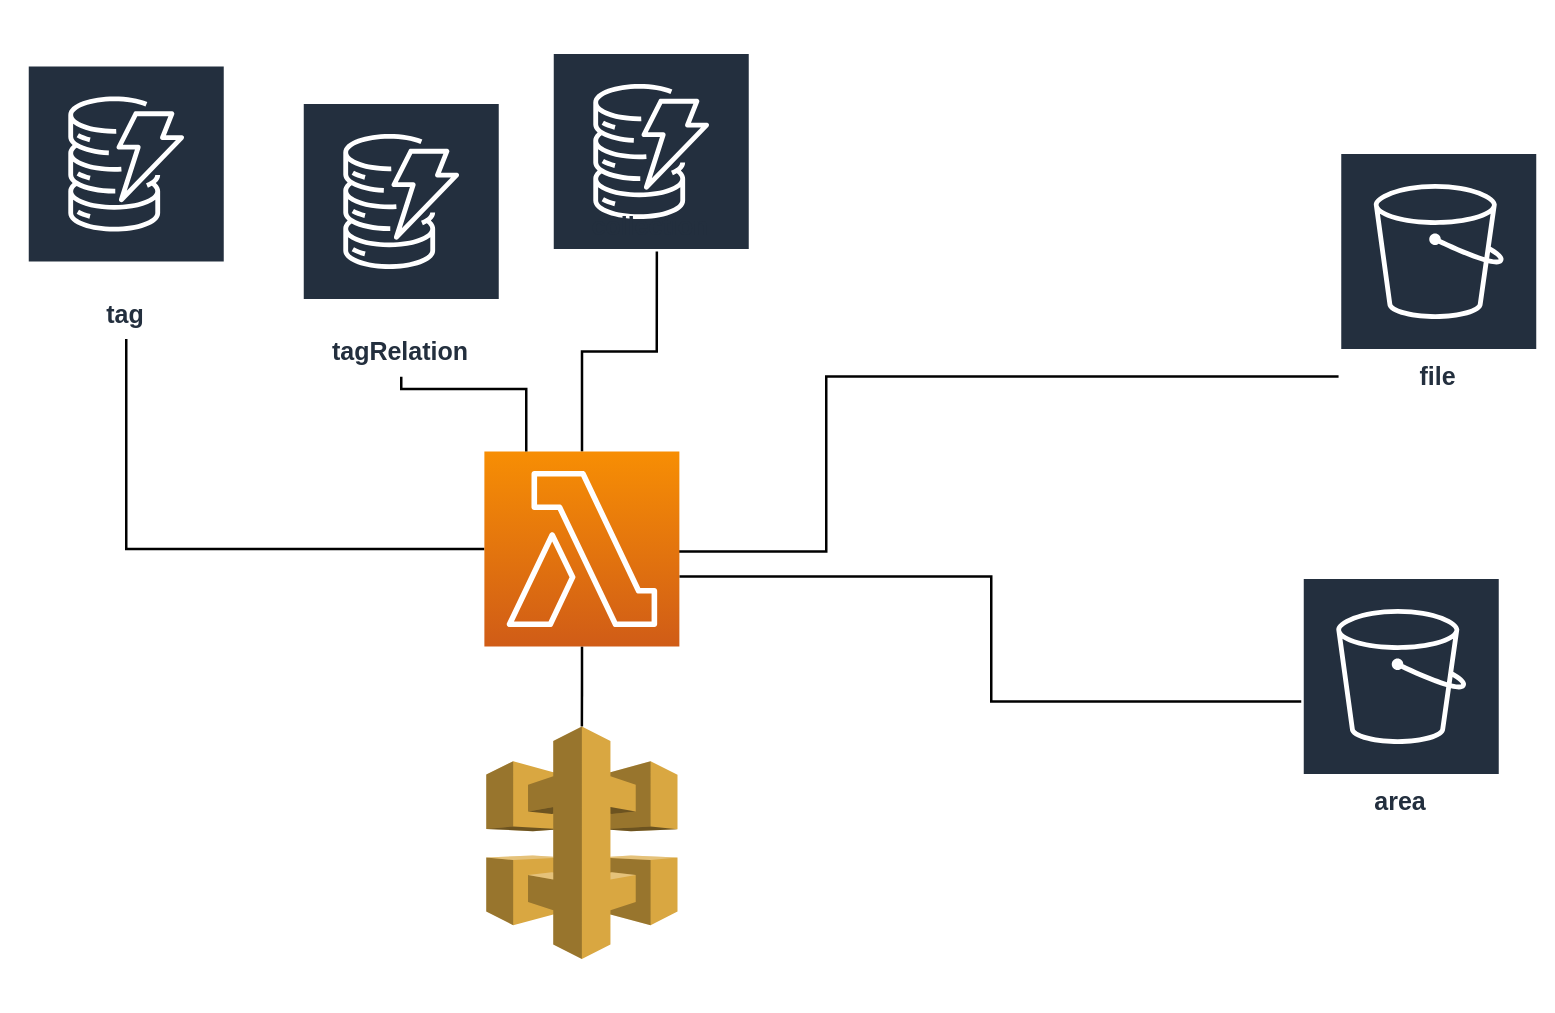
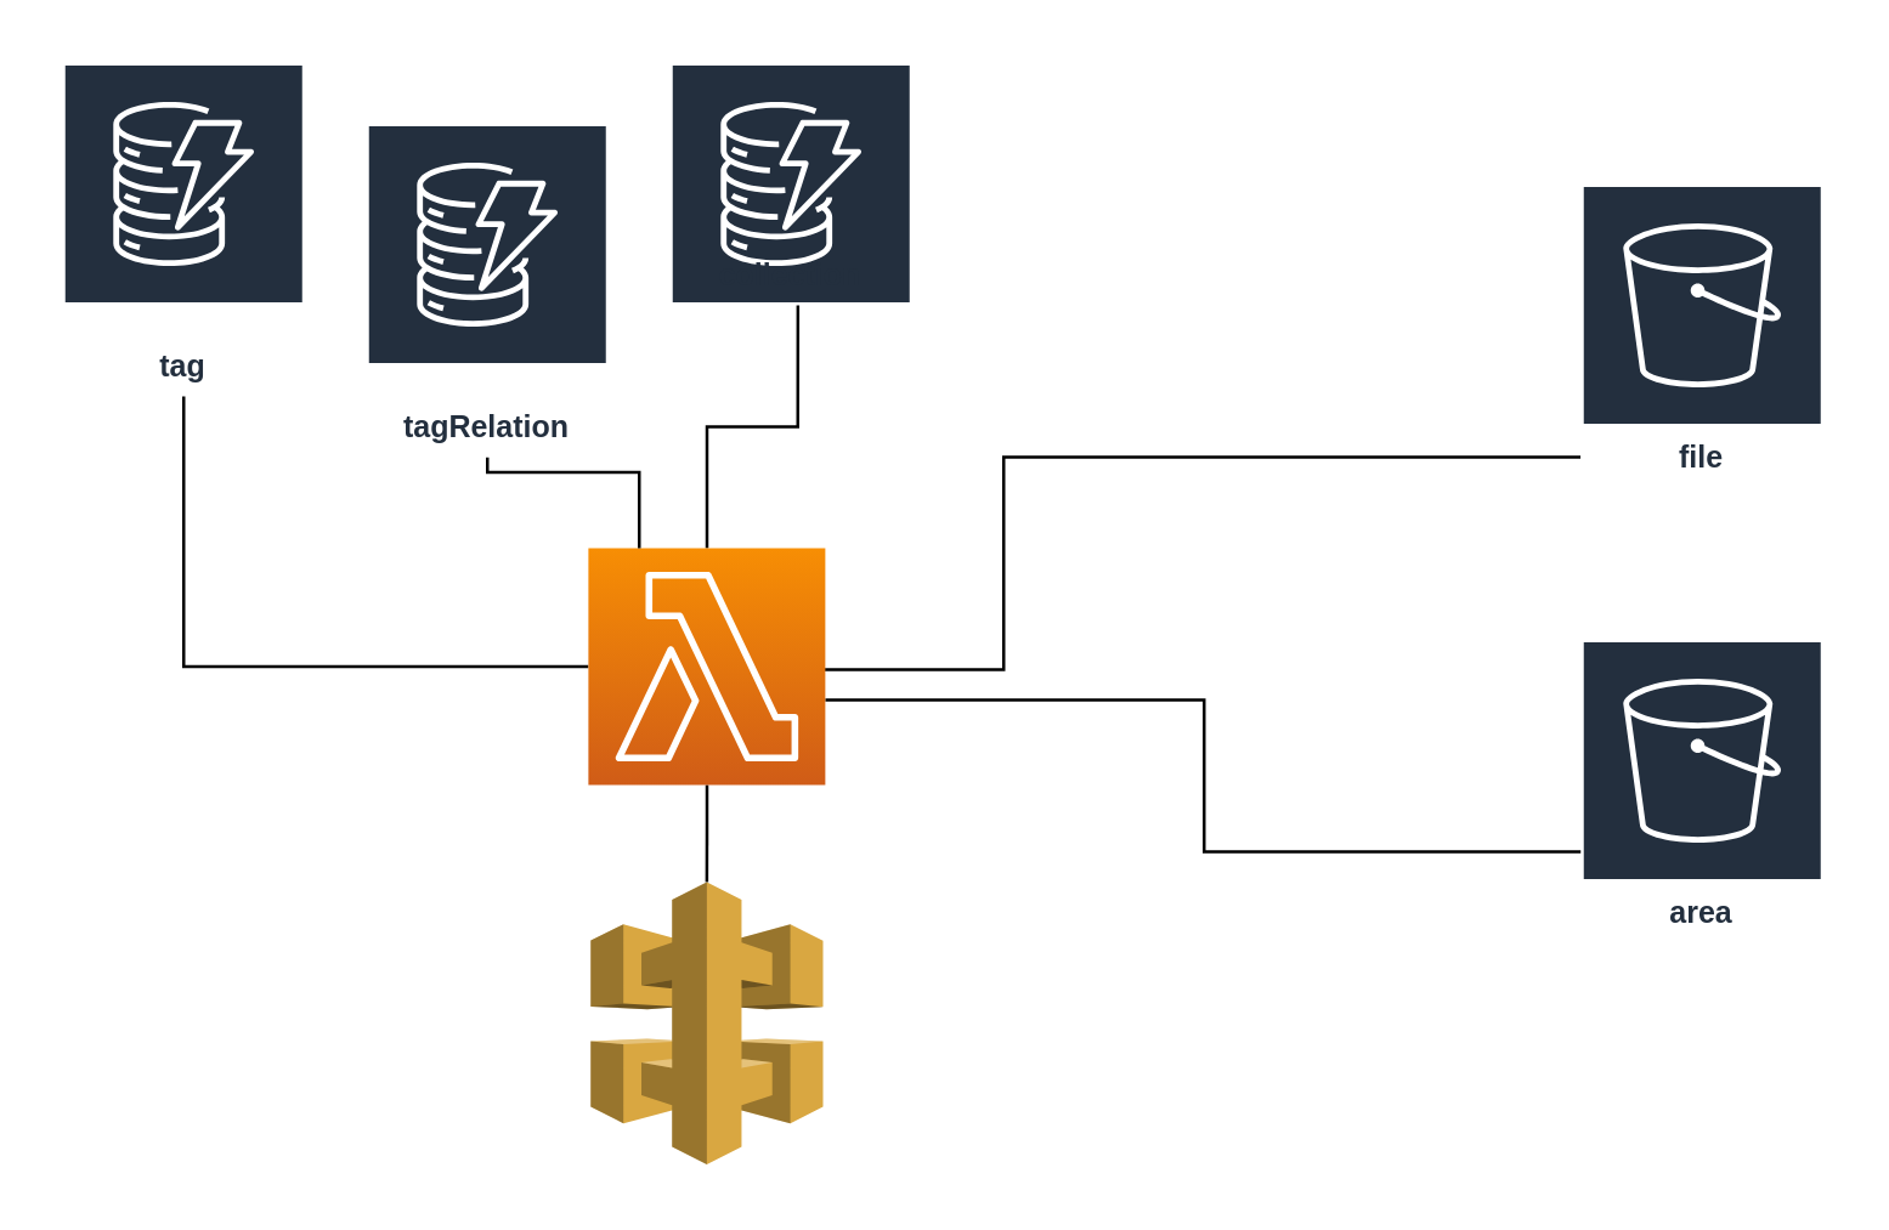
  <mxCell id="0" />
  <mxCell id="1" parent="0" />
  <mxCell id="2" style="edgeStyle=orthogonalEdgeStyle;rounded=0;orthogonalLoop=1;jettySize=auto;html=1;strokeColor=#000000;endArrow=none;endFill=0;" edge="1" parent="1" source="3"><mxGeometry relative="1" as="geometry"><mxPoint x="270" y="220" as="targetPoint" /><Array as="points"><mxPoint x="330" y="150" /><mxPoint x="330" y="220" /></Array></mxGeometry></mxCell>
- <mxCell id="3" value="file" style="outlineConnect=0;fontColor=#232F3E;gradientColor=none;strokeColor=#ffffff;fillColor=#232F3E;dashed=0;verticalLabelPosition=middle;verticalAlign=bottom;align=center;html=1;whiteSpace=wrap;fontSize=10;fontStyle=1;spacing=3;shape=mxgraph.aws4.productIcon;prIcon=mxgraph.aws4.s3;" vertex="1" parent="1"><mxGeometry x="535" y="60" width="80" height="100" as="geometry" /></mxCell>
- <mxCell id="4" value="area" style="outlineConnect=0;fontColor=#232F3E;gradientColor=none;strokeColor=#ffffff;fillColor=#232F3E;dashed=0;verticalLabelPosition=middle;verticalAlign=bottom;align=center;html=1;whiteSpace=wrap;fontSize=10;fontStyle=1;spacing=3;shape=mxgraph.aws4.productIcon;prIcon=mxgraph.aws4.s3;" vertex="1" parent="1"><mxGeometry x="520" y="230" width="80" height="100" as="geometry" /></mxCell>
- <mxCell id="5" value="tag" style="outlineConnect=0;fontColor=#232F3E;gradientColor=none;strokeColor=#ffffff;fillColor=#232F3E;dashed=0;verticalLabelPosition=middle;verticalAlign=bottom;align=center;html=1;whiteSpace=wrap;fontSize=10;fontStyle=1;spacing=3;shape=mxgraph.aws4.productIcon;prIcon=mxgraph.aws4.dynamodb;" vertex="1" parent="1"><mxGeometry x="10" y="25" width="80" height="110" as="geometry" /></mxCell>
+ <mxCell id="3" value="file" style="outlineConnect=0;fontColor=#232F3E;gradientColor=none;strokeColor=#ffffff;fillColor=#232F3E;dashed=0;verticalLabelPosition=middle;verticalAlign=bottom;align=center;html=1;whiteSpace=wrap;fontSize=10;fontStyle=1;spacing=3;shape=mxgraph.aws4.productIcon;prIcon=mxgraph.aws4.s3;" vertex="1" parent="1"><mxGeometry x="520" y="60" width="80" height="100" as="geometry" /></mxCell>
+ <mxCell id="4" value="area" style="outlineConnect=0;fontColor=#232F3E;gradientColor=none;strokeColor=#ffffff;fillColor=#232F3E;dashed=0;verticalLabelPosition=middle;verticalAlign=bottom;align=center;html=1;whiteSpace=wrap;fontSize=10;fontStyle=1;spacing=3;shape=mxgraph.aws4.productIcon;prIcon=mxgraph.aws4.s3;" vertex="1" parent="1"><mxGeometry x="520" y="210" width="80" height="100" as="geometry" /></mxCell>
+ <mxCell id="5" value="tag" style="outlineConnect=0;fontColor=#232F3E;gradientColor=none;strokeColor=#ffffff;fillColor=#232F3E;dashed=0;verticalLabelPosition=middle;verticalAlign=bottom;align=center;html=1;whiteSpace=wrap;fontSize=10;fontStyle=1;spacing=3;shape=mxgraph.aws4.productIcon;prIcon=mxgraph.aws4.dynamodb;" vertex="1" parent="1"><mxGeometry x="20" y="20" width="80" height="110" as="geometry" /></mxCell>
  <mxCell id="6" value="collection" style="outlineConnect=0;fontColor=#232F3E;gradientColor=none;strokeColor=#ffffff;fillColor=#232F3E;dashed=0;verticalLabelPosition=middle;verticalAlign=bottom;align=center;html=1;whiteSpace=wrap;fontSize=10;fontStyle=1;spacing=3;shape=mxgraph.aws4.productIcon;prIcon=mxgraph.aws4.dynamodb;" vertex="1" parent="1"><mxGeometry x="220" y="20" width="80" height="80" as="geometry" /></mxCell>
  <mxCell id="7" style="edgeStyle=orthogonalEdgeStyle;rounded=0;orthogonalLoop=1;jettySize=auto;html=1;exitX=0.5;exitY=0;exitDx=0;exitDy=0;exitPerimeter=0;endArrow=none;endFill=0;" edge="1" parent="1" source="8" target="12"><mxGeometry relative="1" as="geometry" /></mxCell>
  <mxCell id="8" value="" style="outlineConnect=0;dashed=0;verticalLabelPosition=bottom;verticalAlign=top;align=center;html=1;shape=mxgraph.aws3.api_gateway;fillColor=#D9A741;gradientColor=none;" vertex="1" parent="1"><mxGeometry x="194" y="290" width="76.5" height="93" as="geometry" /></mxCell>
  <mxCell id="9" style="edgeStyle=orthogonalEdgeStyle;rounded=0;orthogonalLoop=1;jettySize=auto;html=1;entryX=0.528;entryY=1;entryDx=0;entryDy=0;entryPerimeter=0;endArrow=none;endFill=0;" edge="1" parent="1" source="12" target="6"><mxGeometry relative="1" as="geometry" /></mxCell>
  <mxCell id="10" style="edgeStyle=orthogonalEdgeStyle;rounded=0;orthogonalLoop=1;jettySize=auto;html=1;endArrow=none;endFill=0;" edge="1" parent="1" source="12" target="5"><mxGeometry relative="1" as="geometry" /></mxCell>
  <mxCell id="11" style="edgeStyle=orthogonalEdgeStyle;rounded=0;orthogonalLoop=1;jettySize=auto;html=1;endArrow=none;endFill=0;" edge="1" parent="1" source="12" target="4"><mxGeometry relative="1" as="geometry"><Array as="points"><mxPoint x="396" y="230" /><mxPoint x="396" y="280" /></Array></mxGeometry></mxCell>
  <mxCell id="12" value="" style="outlineConnect=0;fontColor=#232F3E;gradientColor=#F78E04;gradientDirection=north;fillColor=#D05C17;strokeColor=#ffffff;dashed=0;verticalLabelPosition=bottom;verticalAlign=top;align=center;html=1;fontSize=12;fontStyle=0;aspect=fixed;shape=mxgraph.aws4.resourceIcon;resIcon=mxgraph.aws4.lambda;" vertex="1" parent="1"><mxGeometry x="193.25" y="180" width="78" height="78" as="geometry" /></mxCell>
  <mxCell id="13" value="" style="edgeStyle=orthogonalEdgeStyle;rounded=0;orthogonalLoop=1;jettySize=auto;html=1;endArrow=none;endFill=0;strokeColor=#000000;" edge="1" parent="1" source="14" target="12"><mxGeometry relative="1" as="geometry"><mxPoint x="160" y="210" as="targetPoint" /><Array as="points"><mxPoint x="160" y="155" /><mxPoint x="210" y="155" /></Array></mxGeometry></mxCell>
  <mxCell id="14" value="tagRelation" style="outlineConnect=0;fontColor=#232F3E;gradientColor=none;strokeColor=#ffffff;fillColor=#232F3E;dashed=0;verticalLabelPosition=middle;verticalAlign=bottom;align=center;html=1;whiteSpace=wrap;fontSize=10;fontStyle=1;spacing=3;shape=mxgraph.aws4.productIcon;prIcon=mxgraph.aws4.dynamodb;" vertex="1" parent="1"><mxGeometry x="120" y="40" width="80" height="110" as="geometry" /></mxCell>
